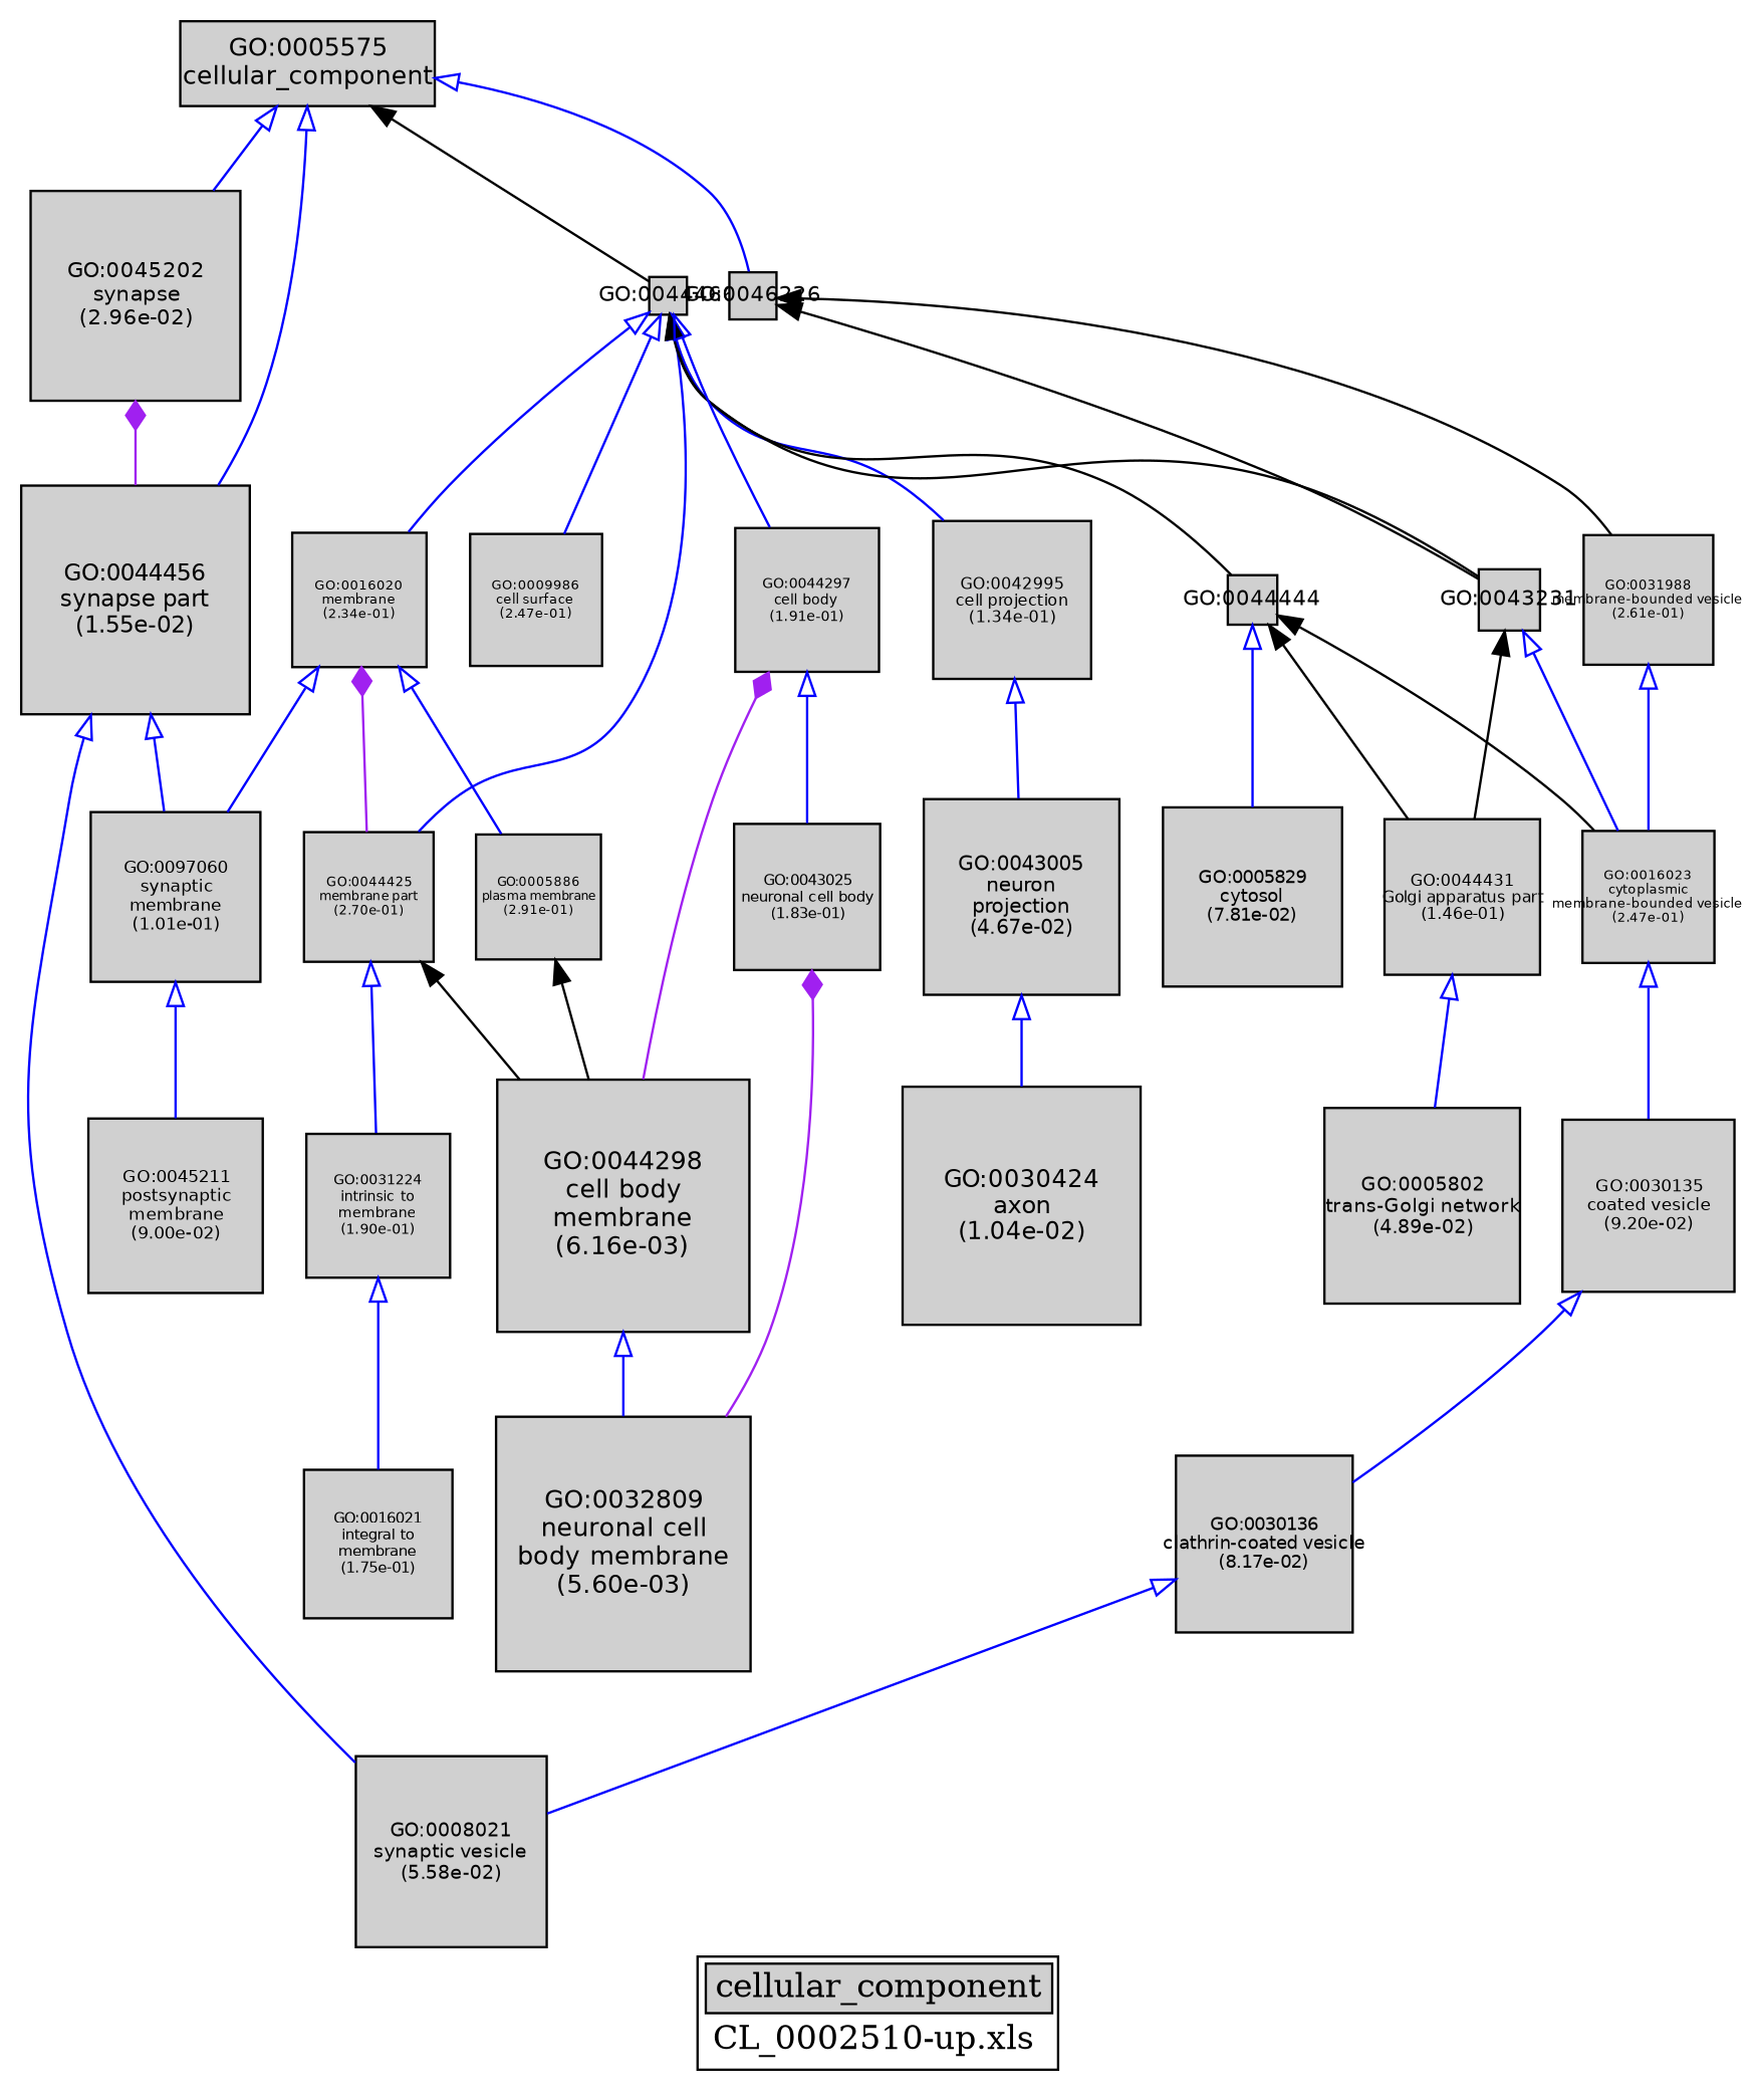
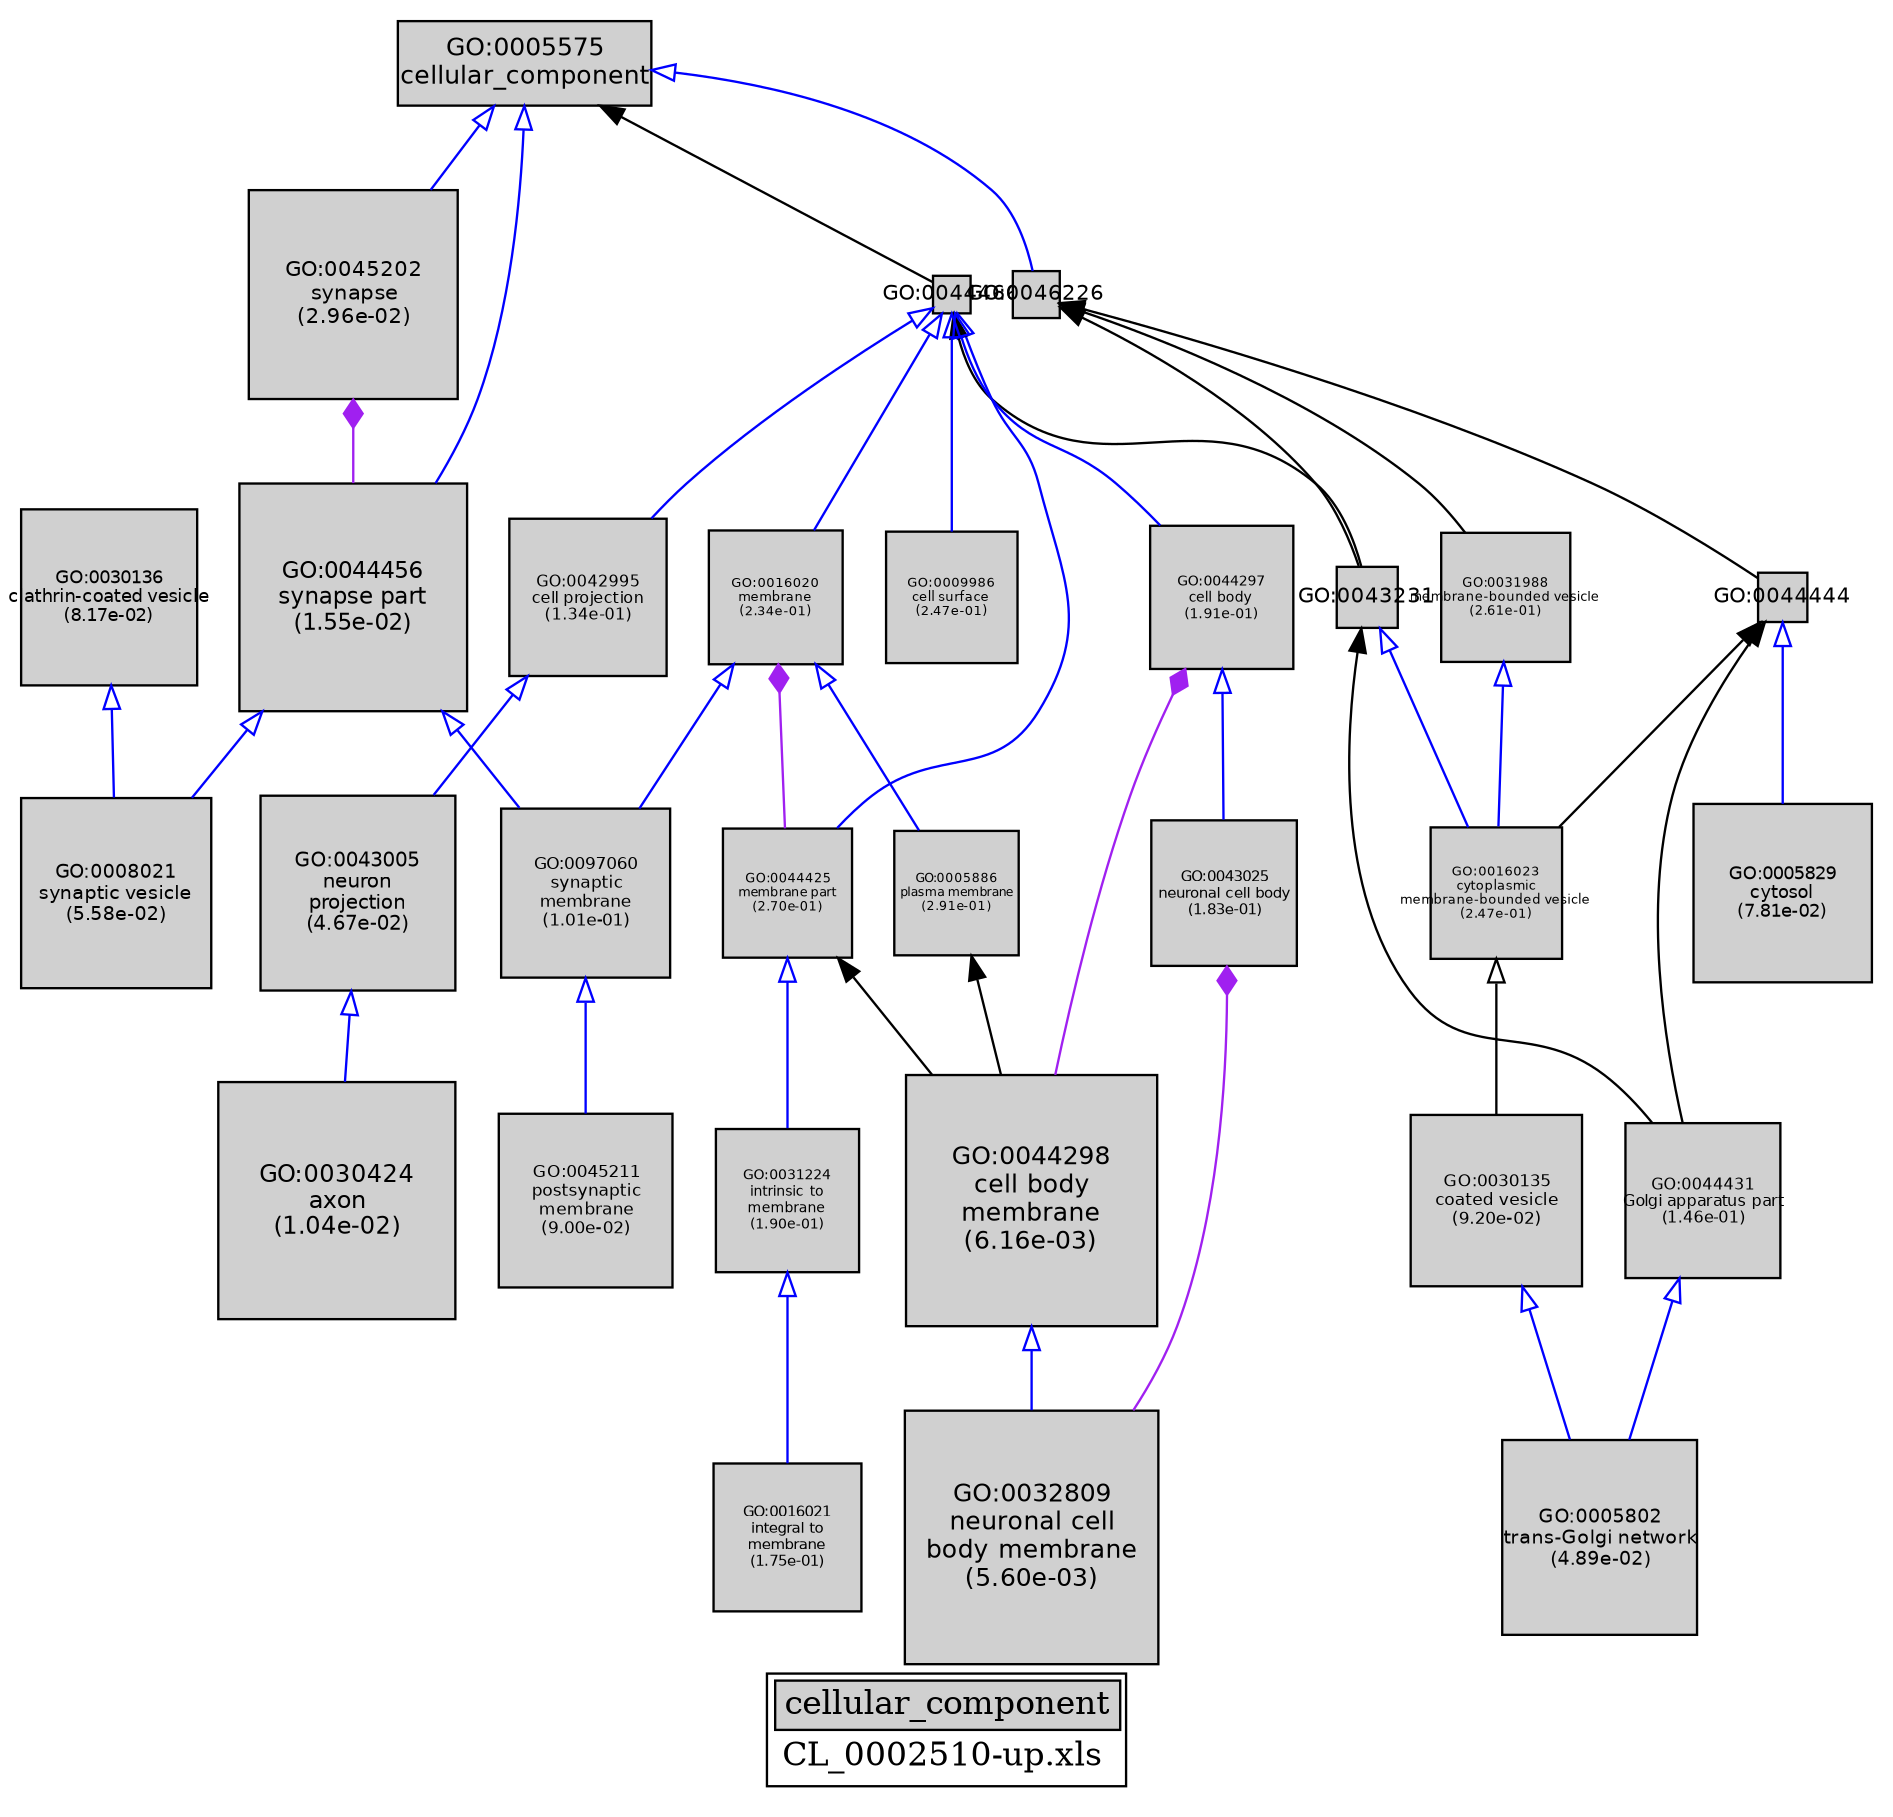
  digraph {
    bgcolor="#FFFFFF"
    label=<<TABLE COLOR="black" BGCOLOR="white"><TR><TD COLSPAN="2" BGCOLOR="#D0D0D0"><FONT COLOR="black">cellular_component</FONT></TD></TR><TR><TD BORDER="0">CL_0002510-up.xls</TD></TR></TABLE>>
    node [color=black fillcolor="#D0D0D0" fixedsize=true fontcolor=black fontname=Helvetica fontsize=9 shape=box style=filled]
    edge [arrowtail=empty color=blue dir=back weight=5.0]
    n1 [fontsize=5.74871881489 height=0.798433168734 label=<<TABLE BORDER="0"><TR><TD>GO:0016020<BR/>membrane<BR/>(2.34e-01)</TD></TR></TABLE>> width=0.798433168734]
    n2 [fontsize=10.8 label=<<TABLE BORDER="0"><TR><TD>GO:0005575<BR/>cellular_component</TD></TR></TABLE>> width=1.5]
    n3 [fontsize=10.7009793579 height=1.48624713305 label=<<TABLE BORDER="0"><TR><TD>GO:0044298<BR/>cell body<BR/>membrane<BR/>(6.16e-03)</TD></TR></TABLE>> width=1.48624713305]
    n4 [fontsize=6.21350758642 height=0.862987164781 label=<<TABLE BORDER="0"><TR><TD>GO:0043025<BR/>neuronal cell body<BR/>(1.83e-01)</TD></TR></TABLE>> width=0.862987164781]
    n5 [fontsize=8.91018213012 height=1.23752529585 label=<<TABLE BORDER="0"><TR><TD>GO:0045202<BR/>synapse<BR/>(2.96e-02)</TD></TR></TABLE>> width=1.23752529585]
    n6 [fontsize=9.6903702803 height=1.34588476115 label=<<TABLE BORDER="0"><TR><TD>GO:0044456<BR/>synapse part<BR/>(1.55e-02)</TD></TR></TABLE>> width=1.34588476115]
    n7 [fontsize=6.14299643546 height=0.853193949369 label=<<TABLE BORDER="0"><TR><TD>GO:0031224<BR/>intrinsic to<BR/>membrane<BR/>(1.90e-01)</TD></TR></TABLE>> width=0.853193949369]
    n8 [fontsize=10.1338685484 height=1.40748174283 label=<<TABLE BORDER="0"><TR><TD>GO:0030424<BR/>axon<BR/>(1.04e-02)</TD></TR></TABLE>> width=1.40748174283]
    n9 [height=0.226212003531 label="GO:0044466" width=0.226212003531]
    n10 [fontsize=7.34510939705 height=1.02015408292 label=<<TABLE BORDER="0"><TR><TD>GO:0030135<BR/>coated vesicle<BR/>(9.20e-02)</TD></TR></TABLE>> width=1.02015408292]
    n11 [fontsize=5.6436347802 height=0.783838163917 label=<<TABLE BORDER="0"><TR><TD>GO:0016023<BR/>cytoplasmic<BR/>membrane-bounded vesicle<BR/>(2.47e-01)</TD></TR></TABLE>> width=0.783838163917]
    n12 [fontsize=6.74289228177 height=0.936512816913 label=<<TABLE BORDER="0"><TR><TD>GO:0042995<BR/>cell projection<BR/>(1.34e-01)</TD></TR></TABLE>> width=0.936512816913]
    n13 [fontsize=8.25351090627 height=1.1463209592 label=<<TABLE BORDER="0"><TR><TD>GO:0005802<BR/>trans-Golgi network<BR/>(4.89e-02)</TD></TR></TABLE>> width=1.1463209592]
    n14 [fontsize=6.28798362597 height=0.873331059163 label=<<TABLE BORDER="0"><TR><TD>GO:0016021<BR/>integral to<BR/>membrane<BR/>(1.75e-01)</TD></TR></TABLE>> width=0.873331059163]
    n15 [fontsize=5.53091575318 height=0.768182743497 label=<<TABLE BORDER="0"><TR><TD>GO:0031988<BR/>membrane-bounded vesicle<BR/>(2.61e-01)</TD></TR></TABLE>> width=0.768182743497]
    "GO:0044444" [height=0.293209430556 width=0.293209430556]
    n17 [fontsize=5.46034111538 height=0.758380710469 label=<<TABLE BORDER="0"><TR><TD>GO:0044425<BR/>membrane part<BR/>(2.70e-01)</TD></TR></TABLE>> width=0.758380710469]
    n18 [height=0.2718017549 label="GO:0046226" width=0.2718017549]
    "GO:0043231" [height=0.366782330026 width=0.366782330026]
    n20 [fontsize=8.07089422286 height=1.12095753095 label=<<TABLE BORDER="0"><TR><TD>GO:0008021<BR/>synaptic vesicle<BR/>(5.58e-02)</TD></TR></TABLE>> width=1.12095753095]
    n21 [fontsize=8.31397662968 height=1.15471897634 label=<<TABLE BORDER="0"><TR><TD>GO:0043005<BR/>neuron<BR/>projection<BR/>(4.67e-02)</TD></TR></TABLE>> width=1.15471897634]
    n22 [fontsize=7.37960419949 height=1.02494502771 label=<<TABLE BORDER="0"><TR><TD>GO:0045211<BR/>postsynaptic<BR/>membrane<BR/>(9.00e-02)</TD></TR></TABLE>> width=1.02494502771]
    n23 [fontsize=7.20570651874 height=1.00079257205 label=<<TABLE BORDER="0"><TR><TD>GO:0097060<BR/>synaptic<BR/>membrane<BR/>(1.01e-01)</TD></TR></TABLE>> width=1.00079257205]
    n24 [fontsize=5.64012950571 height=0.783351320238 label=<<TABLE BORDER="0"><TR><TD>GO:0009986<BR/>cell surface<BR/>(2.47e-01)</TD></TR></TABLE>> width=0.783351320238]
    n25 [fontsize=6.60183453214 height=0.916921462797 label=<<TABLE BORDER="0"><TR><TD>GO:0044431<BR/>Golgi apparatus part<BR/>(1.46e-01)</TD></TR></TABLE>> width=0.916921462797]
    n26 [fontsize=10.8 height=1.5 label=<<TABLE BORDER="0"><TR><TD>GO:0032809<BR/>neuronal cell<BR/>body membrane<BR/>(5.60e-03)</TD></TR></TABLE>> width=1.5]
    n27 [fontsize=6.13179685848 height=0.851638452567 label=<<TABLE BORDER="0"><TR><TD>GO:0044297<BR/>cell body<BR/>(1.91e-01)</TD></TR></TABLE>> width=0.851638452567]
    n28 [fontsize=7.52498420553 height=1.04513669521 label=<<TABLE BORDER="0"><TR><TD>GO:0030136<BR/>clathrin-coated vesicle<BR/>(8.17e-02)</TD></TR></TABLE>> width=1.04513669521]
    n29 [fontsize=5.30650927033 height=0.737015176435 label=<<TABLE BORDER="0"><TR><TD>GO:0005886<BR/>plasma membrane<BR/>(2.91e-01)</TD></TR></TABLE>> width=0.737015176435]
    n30 [fontsize=7.59137833647 height=1.05435810229 label=<<TABLE BORDER="0"><TR><TD>GO:0005829<BR/>cytosol<BR/>(7.81e-02)</TD></TR></TABLE>> width=1.05435810229]
    subgraph sub_1 {
      n1
      n2
      n3
      n4
      n5
      n6
      n7
      n8
      n9
      n10
      n11
      n12
      n13
      n14
      n15
      "GO:0044444"
      n17
      n18
      "GO:0043231"
      n20
      n21
      n22
      n23
      n24
      n25
      n26
      n27
      n28
      n29
      n30
    }
    subgraph sub_2 {
      subgraph sub_3 {
        subgraph sub_4 {
        }
        subgraph sub_5 {
        }
      }
      subgraph sub_6 {
        n1
        n3
        n4
        n5
        n6
        n17
        n26
        n27
      }
      subgraph sub_7 {
        n1
        n2
        n3
        n4
        n5
        n6
        n7
        n8
        n9
        n10
        n11
        n12
        n13
        n14
        n15
        "GO:0044444"
        n17
        n18
        "GO:0043231"
        n20
        n21
        n22
        n23
        n24
        n25
        n26
        n27
        n28
        n29
        n30
      }
    }
    n1 -> n17 [arrowtail=diamond color=purple weight=2.5]
    n1 -> n23
    n1 -> n29
    n2 -> n5
    n2 -> n6
    n2 -> n9 [weight=1 arrowtail="" color=""]
    n2 -> n18
    n3 -> n26
    n4 -> n26 [arrowtail=diamond color=purple weight=2.5]
    n5 -> n6 [arrowtail=diamond color=purple weight=2.5]
    n6 -> n20
    n6 -> n23
    n7 -> n14
    n9 -> n1
    n9 -> n12
-   n9 -> "GO:0044444" [weight=1 arrowtail="" color=""]
+   n18 -> "GO:0044444" [weight=1 arrowtail="" color=""]
    n9 -> n17
    n9 -> "GO:0043231" [weight=1 arrowtail="" color=""]
    n9 -> n24
    n9 -> n27
-   n10 -> n28
-   n11 -> n10
+   n10 -> n13
+   n11 -> n10 [color=black]
    n12 -> n21
    n15 -> n11
    "GO:0044444" -> n11 [weight=1 arrowtail="" color=""]
    "GO:0044444" -> n25 [weight=1 arrowtail="" color=""]
    "GO:0044444" -> n30
    n17 -> n3 [weight=1 arrowtail="" color=""]
    n17 -> n7
    n18 -> n15 [weight=1 arrowtail="" color=""]
    n18 -> "GO:0043231" [weight=1 arrowtail="" color=""]
    "GO:0043231" -> n11
    "GO:0043231" -> n25 [weight=1 arrowtail="" color=""]
    n21 -> n8
    n23 -> n22
    n25 -> n13
    n27 -> n3 [arrowtail=diamond color=purple weight=2.5]
    n27 -> n4
    n28 -> n20
    n29 -> n3 [weight=1 arrowtail="" color=""]
  }
